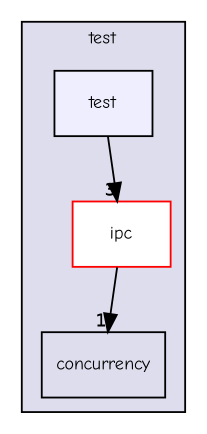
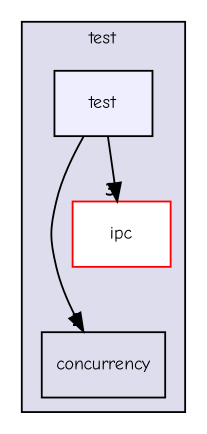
  digraph {
    compound=true
    fontname="Comic Neue"
    node [fontname="Comic Neue" fontsize=10 shape=box style=filled]
    edge [fontname="Comic Neue" labeldistance=1.5 labelfontname=Helvetica labelfontsize=10]
    n1 [label=concurrency style=""]
    n2 [color=red fillcolor=white label=ipc]
    n3 [fillcolor="#eeeeff" label=test pencolor=black]
    subgraph cluster_1 {
      bgcolor="#ddddee"
      fontsize=10
      label=test
      pencolor=black
      n1
      n2
      n3
    }
-   n2 -> n1 [headlabel=1]
+   n3 -> n1 [headlabel=1]
    n3 -> n2 [headlabel=3]
  }
